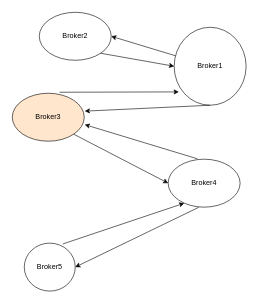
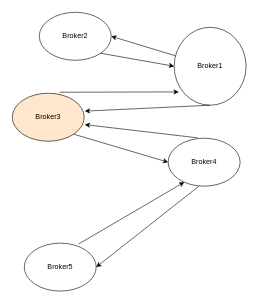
  <mxCell id="0" />
  <mxCell id="1" parent="0" />
  <mxCell id="2" value="Broker3" style="ellipse;whiteSpace=wrap;html=1;fillColor=#ffe6cc;" vertex="1" parent="1"><mxGeometry x="20" y="155" width="120" height="80" as="geometry" /></mxCell>
  <mxCell id="3" value="Broker2" style="ellipse;whiteSpace=wrap;html=1;" vertex="1" parent="1"><mxGeometry x="65" y="20" width="120" height="80" as="geometry" /></mxCell>
- <mxCell id="4" value="Broker4" style="ellipse;whiteSpace=wrap;html=1;" vertex="1" parent="1"><mxGeometry x="280" y="265" width="120" height="80" as="geometry" /></mxCell>
+ <mxCell id="4" value="Broker4" style="ellipse;whiteSpace=wrap;html=1;" vertex="1" parent="1"><mxGeometry x="280" y="230" width="120" height="80" as="geometry" /></mxCell>
  <mxCell id="5" value="Broker1" style="ellipse;whiteSpace=wrap;html=1;" vertex="1" parent="1"><mxGeometry x="290" y="45" width="120" height="130" as="geometry" /></mxCell>
- <mxCell id="6" value="Broker5" style="ellipse;whiteSpace=wrap;html=1;" vertex="1" parent="1"><mxGeometry x="40" y="405" width="85" height="80" as="geometry" /></mxCell>
+ <mxCell id="6" value="Broker5" style="ellipse;whiteSpace=wrap;html=1;" vertex="1" parent="1"><mxGeometry x="40" y="405" width="120" height="80" as="geometry" /></mxCell>
  <mxCell id="7" value="" style="endArrow=classic;html=1;entryX=1;entryY=0.5;entryDx=0;entryDy=0;" edge="1" parent="1" source="5" target="3"><mxGeometry width="50" height="50" relative="1" as="geometry"><mxPoint x="350" y="335" as="sourcePoint" /><mxPoint x="400" y="285" as="targetPoint" /></mxGeometry></mxCell>
  <mxCell id="8" value="" style="endArrow=classic;html=1;exitX=0.5;exitY=1;exitDx=0;exitDy=0;entryX=1.007;entryY=0.373;entryDx=0;entryDy=0;entryPerimeter=0;" edge="1" parent="1" source="5" target="2"><mxGeometry width="50" height="50" relative="1" as="geometry"><mxPoint x="350" y="335" as="sourcePoint" /><mxPoint x="10" y="195" as="targetPoint" /></mxGeometry></mxCell>
  <mxCell id="9" value="" style="endArrow=classic;html=1;exitX=1;exitY=1;exitDx=0;exitDy=0;entryX=0;entryY=0.5;entryDx=0;entryDy=0;" edge="1" parent="1" source="3" target="5"><mxGeometry width="50" height="50" relative="1" as="geometry"><mxPoint x="350" y="335" as="sourcePoint" /><mxPoint x="400" y="285" as="targetPoint" /></mxGeometry></mxCell>
  <mxCell id="10" value="" style="endArrow=classic;html=1;exitX=0.657;exitY=-0.021;exitDx=0;exitDy=0;exitPerimeter=0;entryX=0.065;entryY=0.829;entryDx=0;entryDy=0;entryPerimeter=0;" edge="1" parent="1" source="2" target="5"><mxGeometry width="50" height="50" relative="1" as="geometry"><mxPoint x="350" y="335" as="sourcePoint" /><mxPoint x="400" y="285" as="targetPoint" /></mxGeometry></mxCell>
  <mxCell id="11" value="" style="endArrow=classic;html=1;exitX=1;exitY=1;exitDx=0;exitDy=0;entryX=0;entryY=0.5;entryDx=0;entryDy=0;" edge="1" parent="1" source="2" target="4"><mxGeometry width="50" height="50" relative="1" as="geometry"><mxPoint x="350" y="335" as="sourcePoint" /><mxPoint x="270" y="265" as="targetPoint" /></mxGeometry></mxCell>
  <mxCell id="12" value="" style="endArrow=classic;html=1;exitX=0.407;exitY=-0.008;exitDx=0;exitDy=0;entryX=1.007;entryY=0.654;entryDx=0;entryDy=0;entryPerimeter=0;exitPerimeter=0;" edge="1" parent="1" source="4" target="2"><mxGeometry width="50" height="50" relative="1" as="geometry"><mxPoint x="12.426" y="243.284" as="sourcePoint" /><mxPoint x="280" y="275" as="targetPoint" /></mxGeometry></mxCell>
  <mxCell id="13" value="" style="endArrow=classic;html=1;exitX=0.757;exitY=0.017;exitDx=0;exitDy=0;exitPerimeter=0;entryX=0.224;entryY=0.917;entryDx=0;entryDy=0;entryPerimeter=0;" edge="1" parent="1" source="6" target="4"><mxGeometry width="50" height="50" relative="1" as="geometry"><mxPoint x="350" y="335" as="sourcePoint" /><mxPoint x="400" y="285" as="targetPoint" /></mxGeometry></mxCell>
  <mxCell id="14" value="" style="endArrow=classic;html=1;exitX=0.424;exitY=1.004;exitDx=0;exitDy=0;exitPerimeter=0;entryX=1;entryY=0.5;entryDx=0;entryDy=0;" edge="1" parent="1" source="4" target="6"><mxGeometry width="50" height="50" relative="1" as="geometry"><mxPoint x="350" y="335" as="sourcePoint" /><mxPoint x="400" y="285" as="targetPoint" /></mxGeometry></mxCell>
